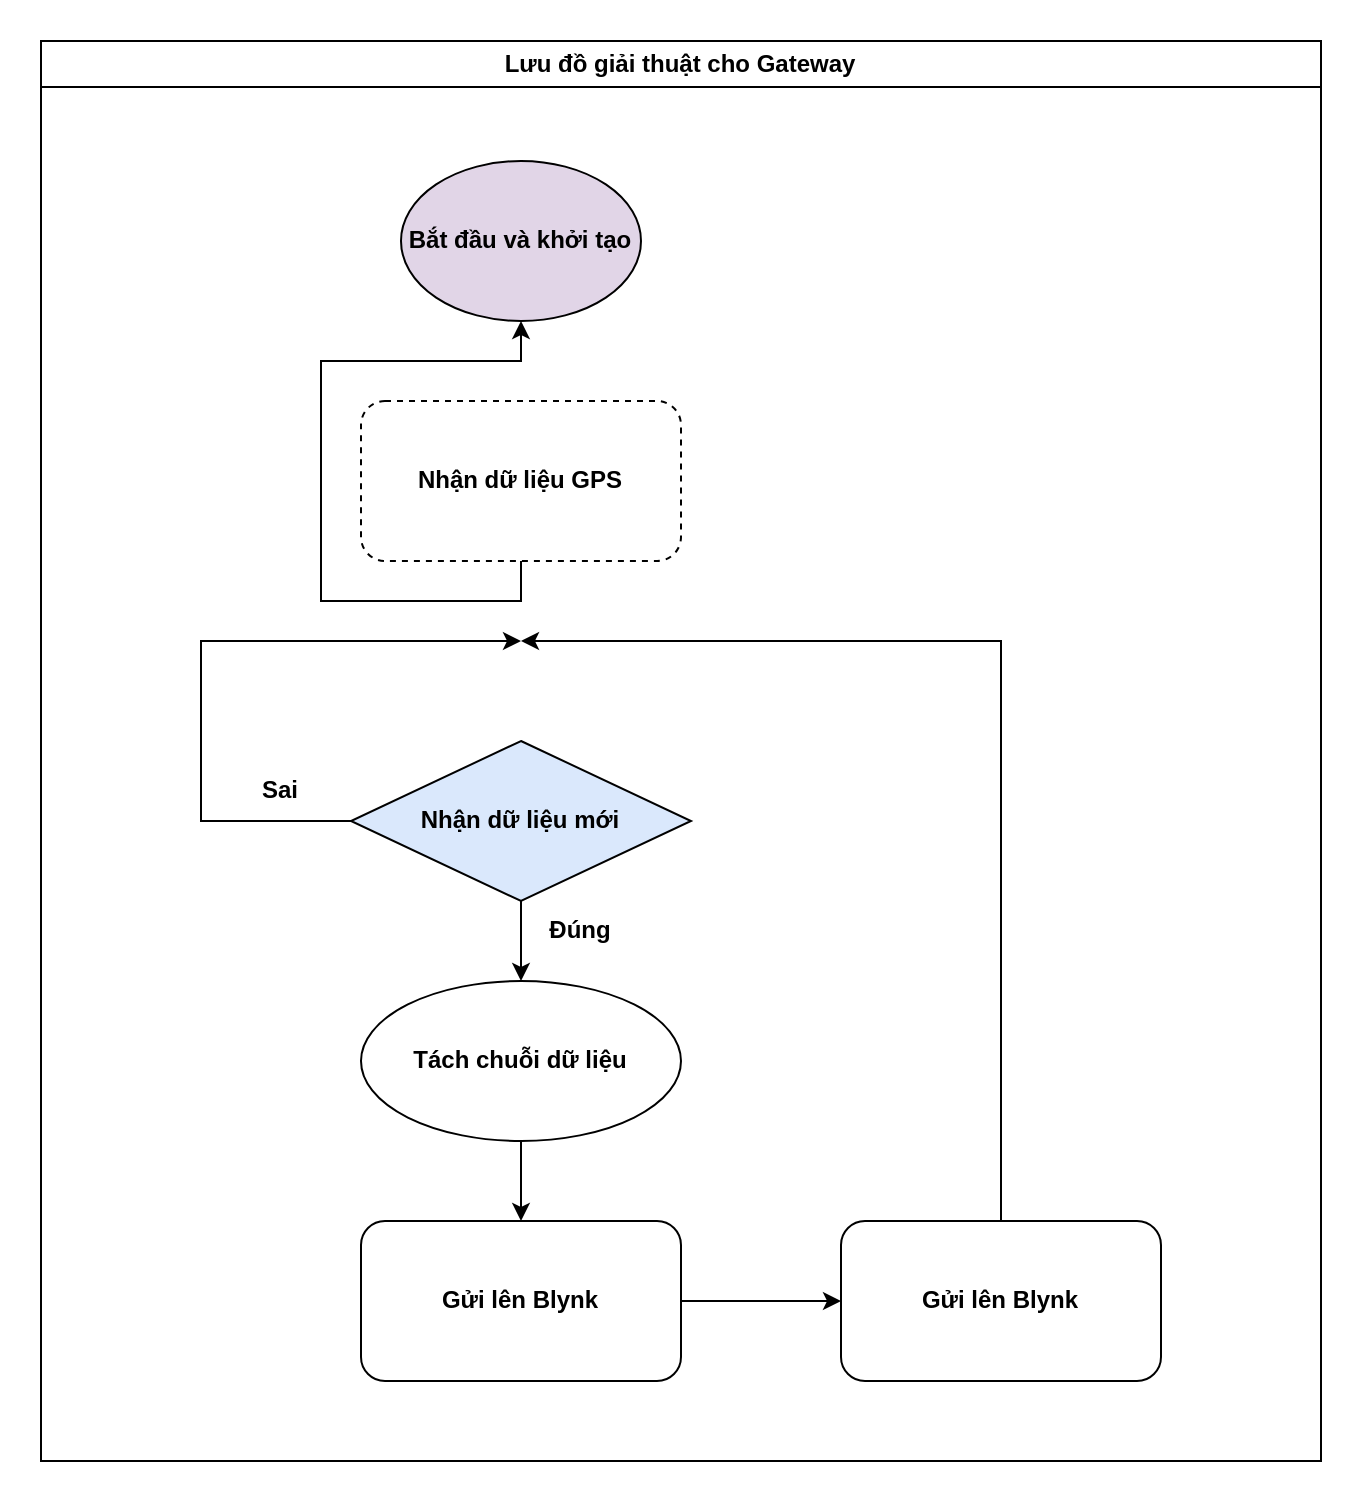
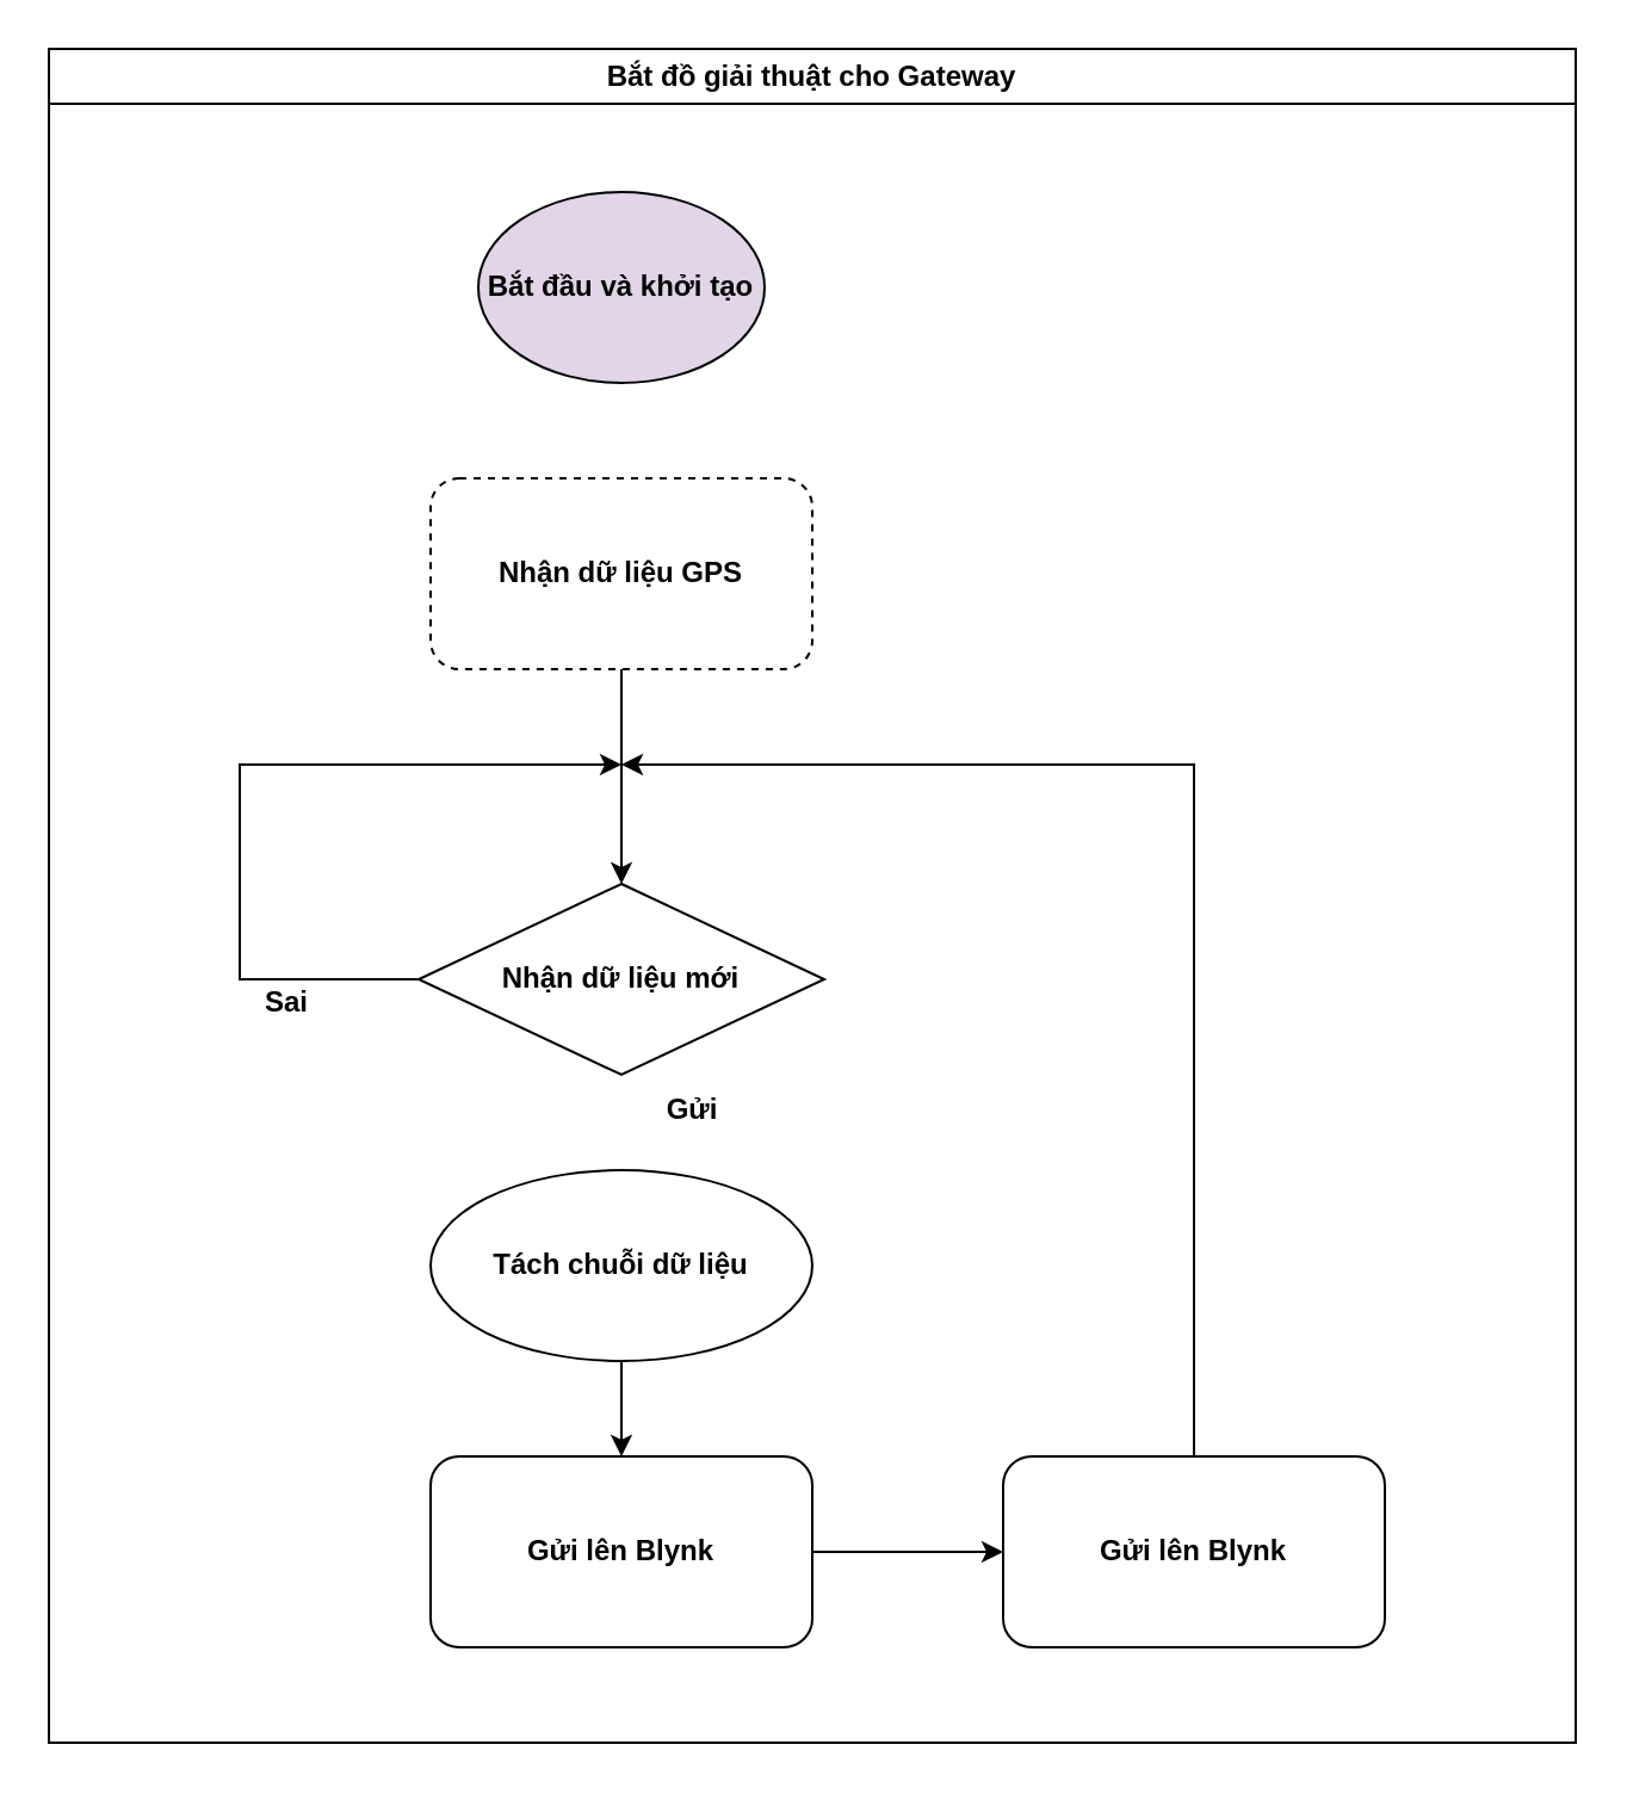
  <mxCell id="0" />
  <mxCell id="1" parent="0" />
- <mxCell id="2" value="Lưu đồ giải thuật cho Gateway" style="swimlane;whiteSpace=wrap;html=1;" vertex="1" parent="1"><mxGeometry x="20" y="20" width="640" height="710" as="geometry" /></mxCell>
+ <mxCell id="2" value="Bắt đồ giải thuật cho Gateway" style="swimlane;whiteSpace=wrap;html=1;" vertex="1" parent="1"><mxGeometry x="20" y="20" width="640" height="710" as="geometry" /></mxCell>
  <mxCell id="3" value="&lt;span&gt;Bắt đầu và khởi tạo&lt;/span&gt;" style="ellipse;whiteSpace=wrap;html=1;fontStyle=1;fillColor=#e1d5e7;" vertex="1" parent="2"><mxGeometry x="180" y="60" width="120" height="80" as="geometry" /></mxCell>
- <mxCell id="4" style="edgeStyle=orthogonalEdgeStyle;rounded=0;orthogonalLoop=1;jettySize=auto;html=1;exitX=0.5;exitY=1;exitDx=0;exitDy=0;entryX=0.5;entryY=0;entryDx=0;entryDy=0;" edge="1" parent="2" source="6" target="8"><mxGeometry relative="1" as="geometry" /></mxCell>
  <mxCell id="5" style="edgeStyle=orthogonalEdgeStyle;rounded=0;orthogonalLoop=1;jettySize=auto;html=1;exitX=0;exitY=0.5;exitDx=0;exitDy=0;" edge="1" parent="2" source="6"><mxGeometry relative="1" as="geometry"><mxPoint x="240.0" y="300" as="targetPoint" /><Array as="points"><mxPoint x="80" y="390" /><mxPoint x="80" y="300" /></Array></mxGeometry></mxCell>
- <mxCell id="6" value="Nhận dữ liệu mới" style="rhombus;whiteSpace=wrap;html=1;fontStyle=1;fillColor=#dae8fc;" vertex="1" parent="2"><mxGeometry x="155" y="350" width="170" height="80" as="geometry" /></mxCell>
+ <mxCell id="6" value="Nhận dữ liệu mới" style="rhombus;whiteSpace=wrap;html=1;fontStyle=1" vertex="1" parent="2"><mxGeometry x="155" y="350" width="170" height="80" as="geometry" /></mxCell>
  <mxCell id="7" style="edgeStyle=orthogonalEdgeStyle;rounded=0;orthogonalLoop=1;jettySize=auto;html=1;exitX=0.5;exitY=1;exitDx=0;exitDy=0;entryX=0.5;entryY=0;entryDx=0;entryDy=0;" edge="1" parent="2" source="8" target="12"><mxGeometry relative="1" as="geometry" /></mxCell>
  <mxCell id="8" value="Tách chuỗi dữ liệu" style="ellipse;whiteSpace=wrap;html=1;fontStyle=1;" vertex="1" parent="2"><mxGeometry x="160" y="470" width="160" height="80" as="geometry" /></mxCell>
  <mxCell id="9" style="edgeStyle=orthogonalEdgeStyle;rounded=0;orthogonalLoop=1;jettySize=auto;html=1;exitX=0.5;exitY=0;exitDx=0;exitDy=0;" edge="1" parent="2" source="10"><mxGeometry relative="1" as="geometry"><mxPoint x="240" y="300" as="targetPoint" /><Array as="points"><mxPoint x="480" y="300" /><mxPoint x="240" y="300" /></Array></mxGeometry></mxCell>
  <mxCell id="10" value="Gửi lên Blynk" style="rounded=1;whiteSpace=wrap;html=1;fontStyle=1" vertex="1" parent="2"><mxGeometry x="400" y="590" width="160" height="80" as="geometry" /></mxCell>
  <mxCell id="11" style="edgeStyle=orthogonalEdgeStyle;rounded=0;orthogonalLoop=1;jettySize=auto;html=1;exitX=1;exitY=0.5;exitDx=0;exitDy=0;entryX=0;entryY=0.5;entryDx=0;entryDy=0;" edge="1" parent="2" source="12" target="10"><mxGeometry relative="1" as="geometry" /></mxCell>
  <mxCell id="12" value="Gửi lên Blynk" style="rounded=1;whiteSpace=wrap;html=1;fontStyle=1" vertex="1" parent="2"><mxGeometry x="160" y="590" width="160" height="80" as="geometry" /></mxCell>
- <mxCell id="13" value="&lt;b&gt;Đúng&lt;/b&gt;" style="text;html=1;align=center;verticalAlign=middle;whiteSpace=wrap;rounded=0;" vertex="1" parent="2"><mxGeometry x="240" y="430" width="60" height="30" as="geometry" /></mxCell>
- <mxCell id="14" value="&lt;b&gt;Sai&lt;/b&gt;" style="text;html=1;align=center;verticalAlign=middle;whiteSpace=wrap;rounded=0;" vertex="1" parent="2"><mxGeometry x="90" y="360" width="60" height="30" as="geometry" /></mxCell>
- <mxCell id="15" style="edgeStyle=orthogonalEdgeStyle;rounded=0;orthogonalLoop=1;jettySize=auto;html=1;exitX=0.5;exitY=1;exitDx=0;exitDy=0;" edge="1" parent="2" source="16" target="3"><mxGeometry relative="1" as="geometry" /></mxCell>
+ <mxCell id="13" value="&lt;b&gt;Gửi&lt;/b&gt;" style="text;html=1;align=center;verticalAlign=middle;whiteSpace=wrap;rounded=0;" vertex="1" parent="2"><mxGeometry x="240" y="430" width="60" height="30" as="geometry" /></mxCell>
+ <mxCell id="14" value="&lt;b&gt;Sai&lt;/b&gt;" style="text;html=1;align=center;verticalAlign=middle;whiteSpace=wrap;rounded=0;" vertex="1" parent="2"><mxGeometry x="70" y="385" width="60" height="30" as="geometry" /></mxCell>
+ <mxCell id="15" style="edgeStyle=orthogonalEdgeStyle;rounded=0;orthogonalLoop=1;jettySize=auto;html=1;exitX=0.5;exitY=1;exitDx=0;exitDy=0;entryX=0.5;entryY=0;entryDx=0;entryDy=0;" edge="1" parent="2" source="16" target="6"><mxGeometry relative="1" as="geometry" /></mxCell>
  <mxCell id="16" value="Nhận dữ liệu GPS" style="rounded=1;whiteSpace=wrap;html=1;fontStyle=1;dashed=1;" vertex="1" parent="2"><mxGeometry x="160" y="180" width="160" height="80" as="geometry" /></mxCell>
